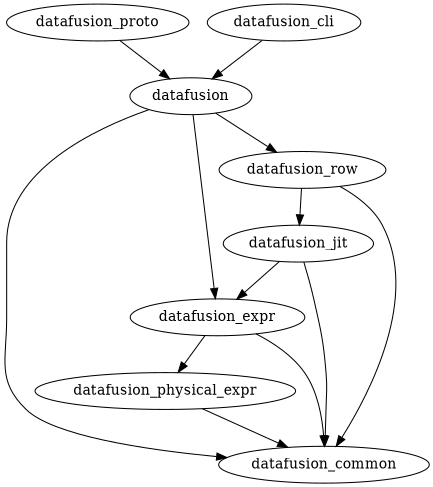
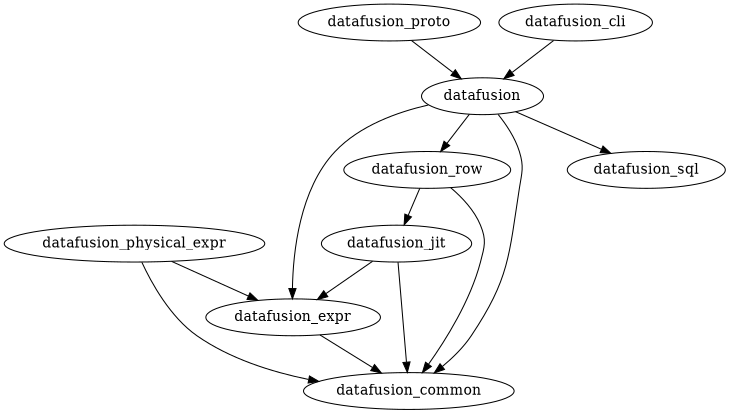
  digraph {
    datafusion_expr
    datafusion_common
    datafusion_physical_expr
    datafusion_jit
    datafusion_row
    datafusion
+   datafusion_sql
    datafusion_proto
    datafusion_cli
    datafusion_expr -> datafusion_common
-   datafusion_expr -> datafusion_physical_expr
+   datafusion_physical_expr -> datafusion_expr
    datafusion_physical_expr -> datafusion_common
    datafusion_jit -> datafusion_expr
    datafusion_jit -> datafusion_common
    datafusion_row -> datafusion_common
    datafusion_row -> datafusion_jit
    datafusion -> datafusion_expr
    datafusion -> datafusion_common
    datafusion -> datafusion_row
+   datafusion -> datafusion_sql
    datafusion_proto -> datafusion
    datafusion_cli -> datafusion
  }
